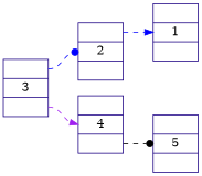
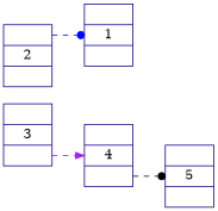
  digraph {
    rankdir=LR
    node [color="#1A0082" shape=record]
    edge [arrowhead=dot color=blue headport=f1 style=dashed tailport=f0]
    n1 [height=.1 label="<f0> | <f1> 3 | <f2>"]
    n2 [height=.1 label="<f0> | <f1> 2 | <f2>"]
    n3 [height=.1 label="<f0> | <f1> 4 | <f2>"]
    n4 [height=.1 label="<f0> | <f1> 1 | <f2>"]
    n5 [height=.1 label="<f0> | <f1> 5 | <f2>"]
-   n1 -> n2
    n1 -> n3 [arrowhead=normal color=purple tailport=f2]
-   n2 -> n4 [arrowhead=normal]
+   n2 -> n4
    n3 -> n5 [color=black tailport=f2]
  }
